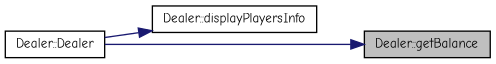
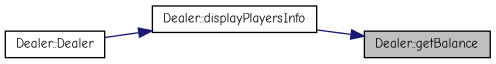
  digraph {
    fontname="Comic Neue"
    rankdir=RL
    node [color=black fillcolor=white fontname="Comic Neue" fontsize=10 shape=record style=filled]
    edge [color=midnightblue dir=back fontname="Comic Neue" fontsize=10 labelfontname=Helvetica labelfontsize=10 style=solid]
    n1 [fillcolor=grey75 fontcolor=black height=0.2 label="Dealer::getBalance" width=0.4]
    n2 [height=0.2 label="Dealer::displayPlayersInfo" width=0.4]
    n3 [height=0.2 label="Dealer::Dealer" width=0.4]
-   n1 -> n3
+   n1 -> n2
    n2 -> n3
  }
